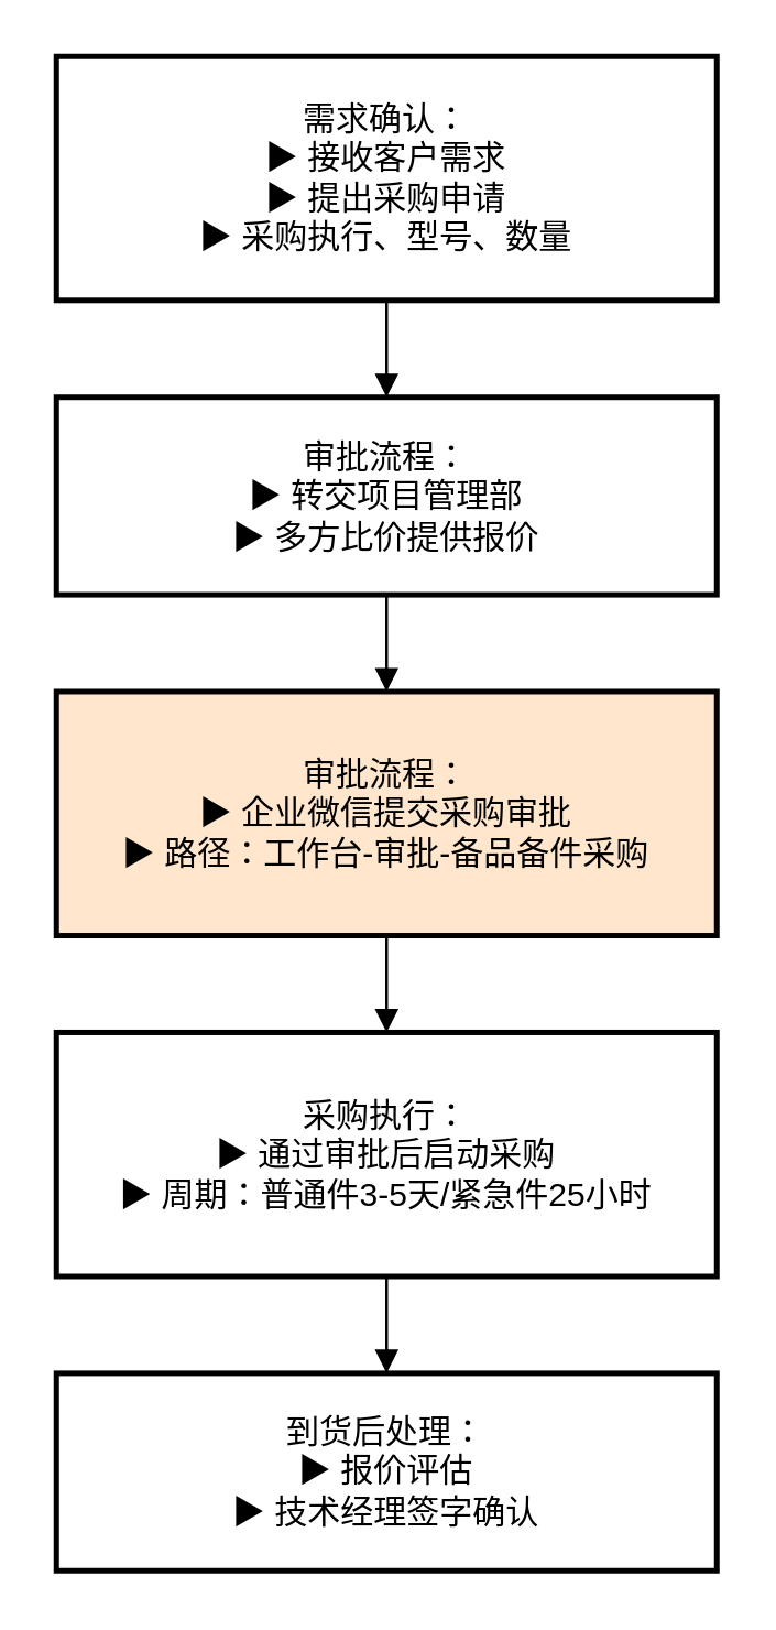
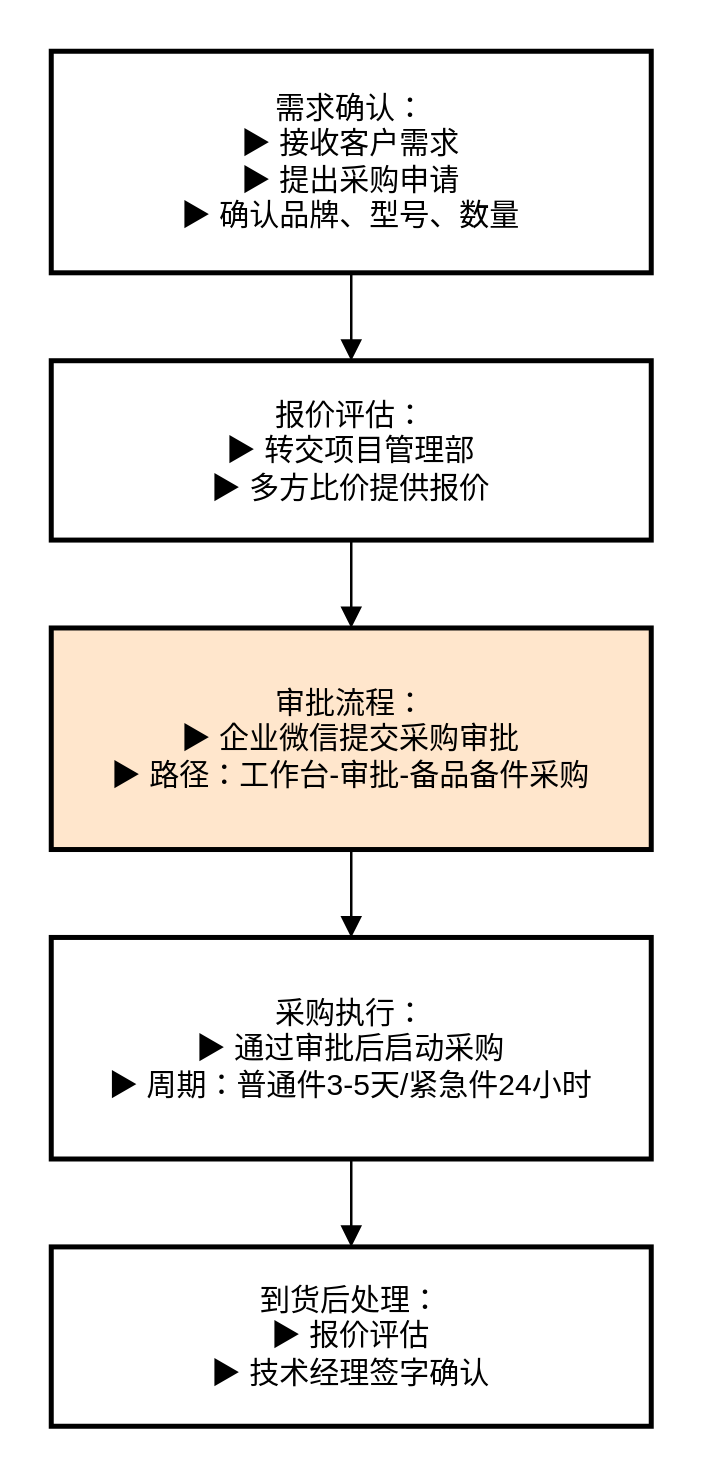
  <mxCell id="0" />
  <mxCell id="1" parent="0" />
  <mxCell id="2" value="" style="group" vertex="1" connectable="0" parent="1"><mxGeometry x="20" y="20" width="240" height="550" as="geometry" /></mxCell>
- <mxCell id="3" value="需求确认：&#10;▶ 接收客户需求&#10;▶ 提出采购申请&#10;▶ 采购执行、型号、数量" style="whiteSpace=wrap;strokeWidth=2;" vertex="1" parent="2"><mxGeometry width="240" height="88.62" as="geometry" /></mxCell>
- <mxCell id="4" value="审批流程：&#10;▶ 转交项目管理部&#10;▶ 多方比价提供报价" style="whiteSpace=wrap;strokeWidth=2;" vertex="1" parent="2"><mxGeometry y="123.79" width="240" height="71.74" as="geometry" /></mxCell>
+ <mxCell id="3" value="需求确认：&#10;▶ 接收客户需求&#10;▶ 提出采购申请&#10;▶ 确认品牌、型号、数量" style="whiteSpace=wrap;strokeWidth=2;" vertex="1" parent="2"><mxGeometry width="240" height="88.62" as="geometry" /></mxCell>
+ <mxCell id="4" value="报价评估：&#10;▶ 转交项目管理部&#10;▶ 多方比价提供报价" style="whiteSpace=wrap;strokeWidth=2;" vertex="1" parent="2"><mxGeometry y="123.79" width="240" height="71.74" as="geometry" /></mxCell>
  <mxCell id="5" value="审批流程：&#10;▶ 企业微信提交采购审批&#10;▶ 路径：工作台-审批-备品备件采购" style="whiteSpace=wrap;strokeWidth=2;fillColor=#ffe6cc;" vertex="1" parent="2"><mxGeometry y="230.69" width="240" height="88.62" as="geometry" /></mxCell>
- <mxCell id="6" value="采购执行：&#10;▶ 通过审批后启动采购&#10;▶ 周期：普通件3-5天/紧急件25小时" style="whiteSpace=wrap;strokeWidth=2;" vertex="1" parent="2"><mxGeometry y="354.48" width="240" height="88.62" as="geometry" /></mxCell>
+ <mxCell id="6" value="采购执行：&#10;▶ 通过审批后启动采购&#10;▶ 周期：普通件3-5天/紧急件24小时" style="whiteSpace=wrap;strokeWidth=2;" vertex="1" parent="2"><mxGeometry y="354.48" width="240" height="88.62" as="geometry" /></mxCell>
  <mxCell id="7" value="到货后处理：&#10;▶ 报价评估&#10;▶ 技术经理签字确认" style="whiteSpace=wrap;strokeWidth=2;" vertex="1" parent="2"><mxGeometry y="478.26" width="240" height="71.74" as="geometry" /></mxCell>
  <mxCell id="8" value="" style="curved=1;startArrow=none;endArrow=block;exitX=0.5;exitY=1;entryX=0.5;entryY=0;rounded=0;" edge="1" parent="2" source="3" target="4"><mxGeometry relative="1" as="geometry"><Array as="points" /></mxGeometry></mxCell>
  <mxCell id="9" value="" style="curved=1;startArrow=none;endArrow=block;exitX=0.5;exitY=1;entryX=0.5;entryY=0;rounded=0;" edge="1" parent="2" source="4" target="5"><mxGeometry relative="1" as="geometry"><Array as="points" /></mxGeometry></mxCell>
  <mxCell id="10" value="" style="curved=1;startArrow=none;endArrow=block;exitX=0.5;exitY=1;entryX=0.5;entryY=0;rounded=0;" edge="1" parent="2" source="5" target="6"><mxGeometry relative="1" as="geometry"><Array as="points" /></mxGeometry></mxCell>
  <mxCell id="11" value="" style="curved=1;startArrow=none;endArrow=block;exitX=0.5;exitY=1;entryX=0.5;entryY=0;rounded=0;" edge="1" parent="2" source="6" target="7"><mxGeometry relative="1" as="geometry"><Array as="points" /></mxGeometry></mxCell>
